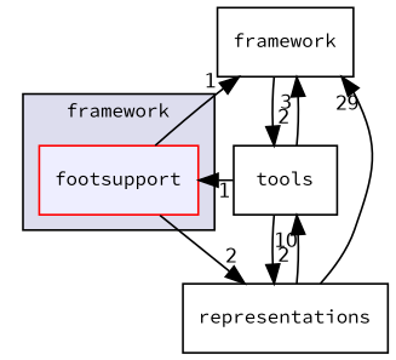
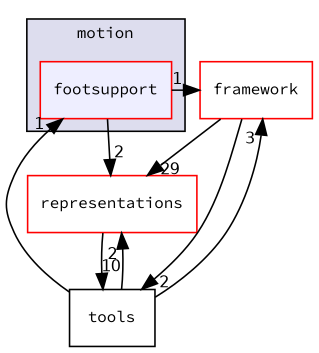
  digraph {
    compound=true
    fontname="Source Code Pro"
    node [color=red fillcolor=white fontname="Source Code Pro" fontsize=10 shape=box style=filled]
    edge [fontname="Source Code Pro" headlabel=2 labeldistance=1.5 labelfontname=Helvetica labelfontsize=10]
    n1 [fillcolor="#eeeeff" label=footsupport pencolor=black]
-   n2 [label=framework color="" fillcolor="" style=""]
-   n3 [color=black label=representations]
+   n2 [label=framework fillcolor="" style=""]
+   n3 [label=representations]
    n4 [color=black label=tools]
    subgraph cluster_1 {
      bgcolor="#ddddee"
      fontsize=10
-     label=framework
+     label=motion
      pencolor=black
      n1
    }
    n1 -> n2 [headlabel=1]
    n1 -> n3
    n2 -> n4
-   n3 -> n2 [headlabel=29]
+   n2 -> n3 [headlabel=29]
    n3 -> n4 [headlabel=10]
    n4 -> n1 [headlabel=1]
    n4 -> n2 [headlabel=3]
    n4 -> n3
  }
